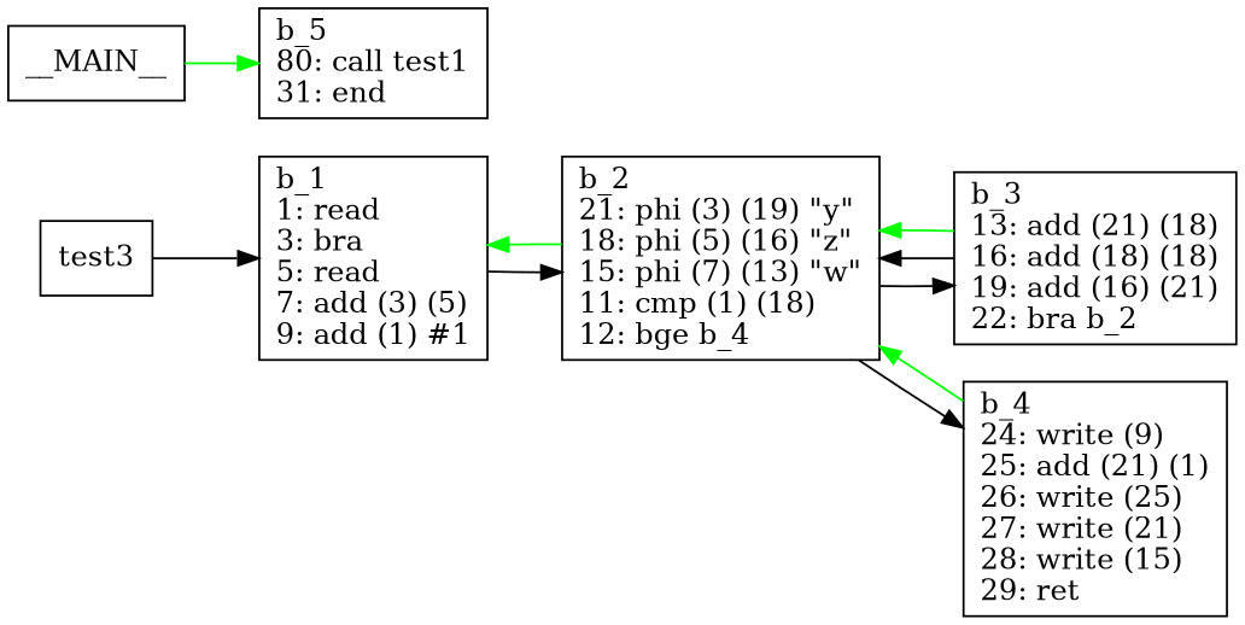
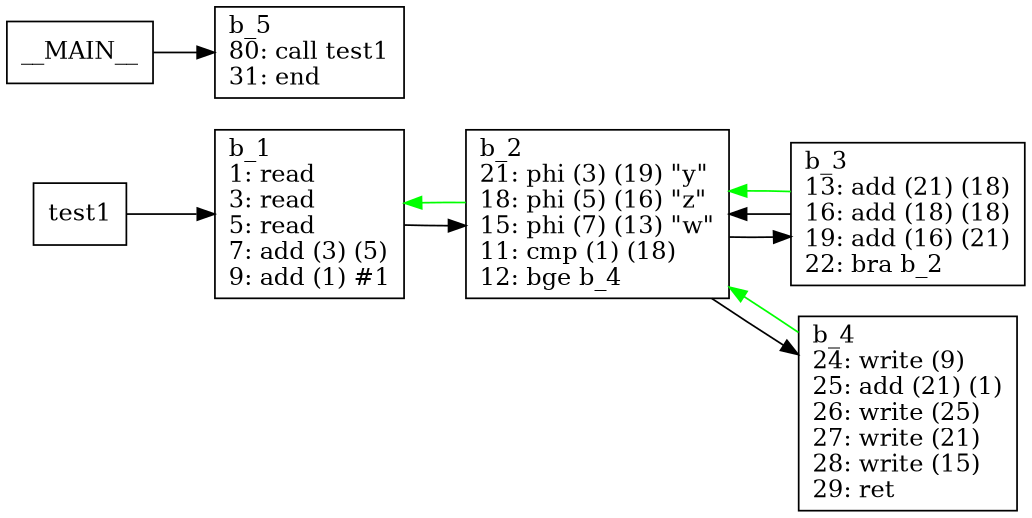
  digraph {
    rankdir=LR
    node [shape=box]
-   n1 [label="b_1\l1: read\l3: bra\l5: read\l7: add (3) (5)\l9: add (1) #1\l"]
+   n1 [label="b_1\l1: read\l3: read\l5: read\l7: add (3) (5)\l9: add (1) #1\l"]
    n2 [label="b_2\l21: phi (3) (19) \"y\"\l18: phi (5) (16) \"z\"\l15: phi (7) (13) \"w\"\l11: cmp (1) (18)\l12: bge b_4\l"]
-   test1 [label=test3]
+   test1
    n4 [label="b_3\l13: add (21) (18)\l16: add (18) (18)\l19: add (16) (21)\l22: bra b_2\l"]
    n5 [label="b_4\l24: write (9)\l25: add (21) (1)\l26: write (25)\l27: write (21)\l28: write (15)\l29: ret \l"]
    n6 [label="b_5\l80: call test1\l31: end\l"]
    __MAIN__
    n1 -> n2
    n2 -> n1 [color=green]
    n2 -> n4
    n2 -> n5
    test1 -> n1
    n4 -> n2
    n4 -> n2 [color=green]
    n5 -> n2 [color=green]
-   __MAIN__ -> n6 [color=green]
+   __MAIN__ -> n6
  }
